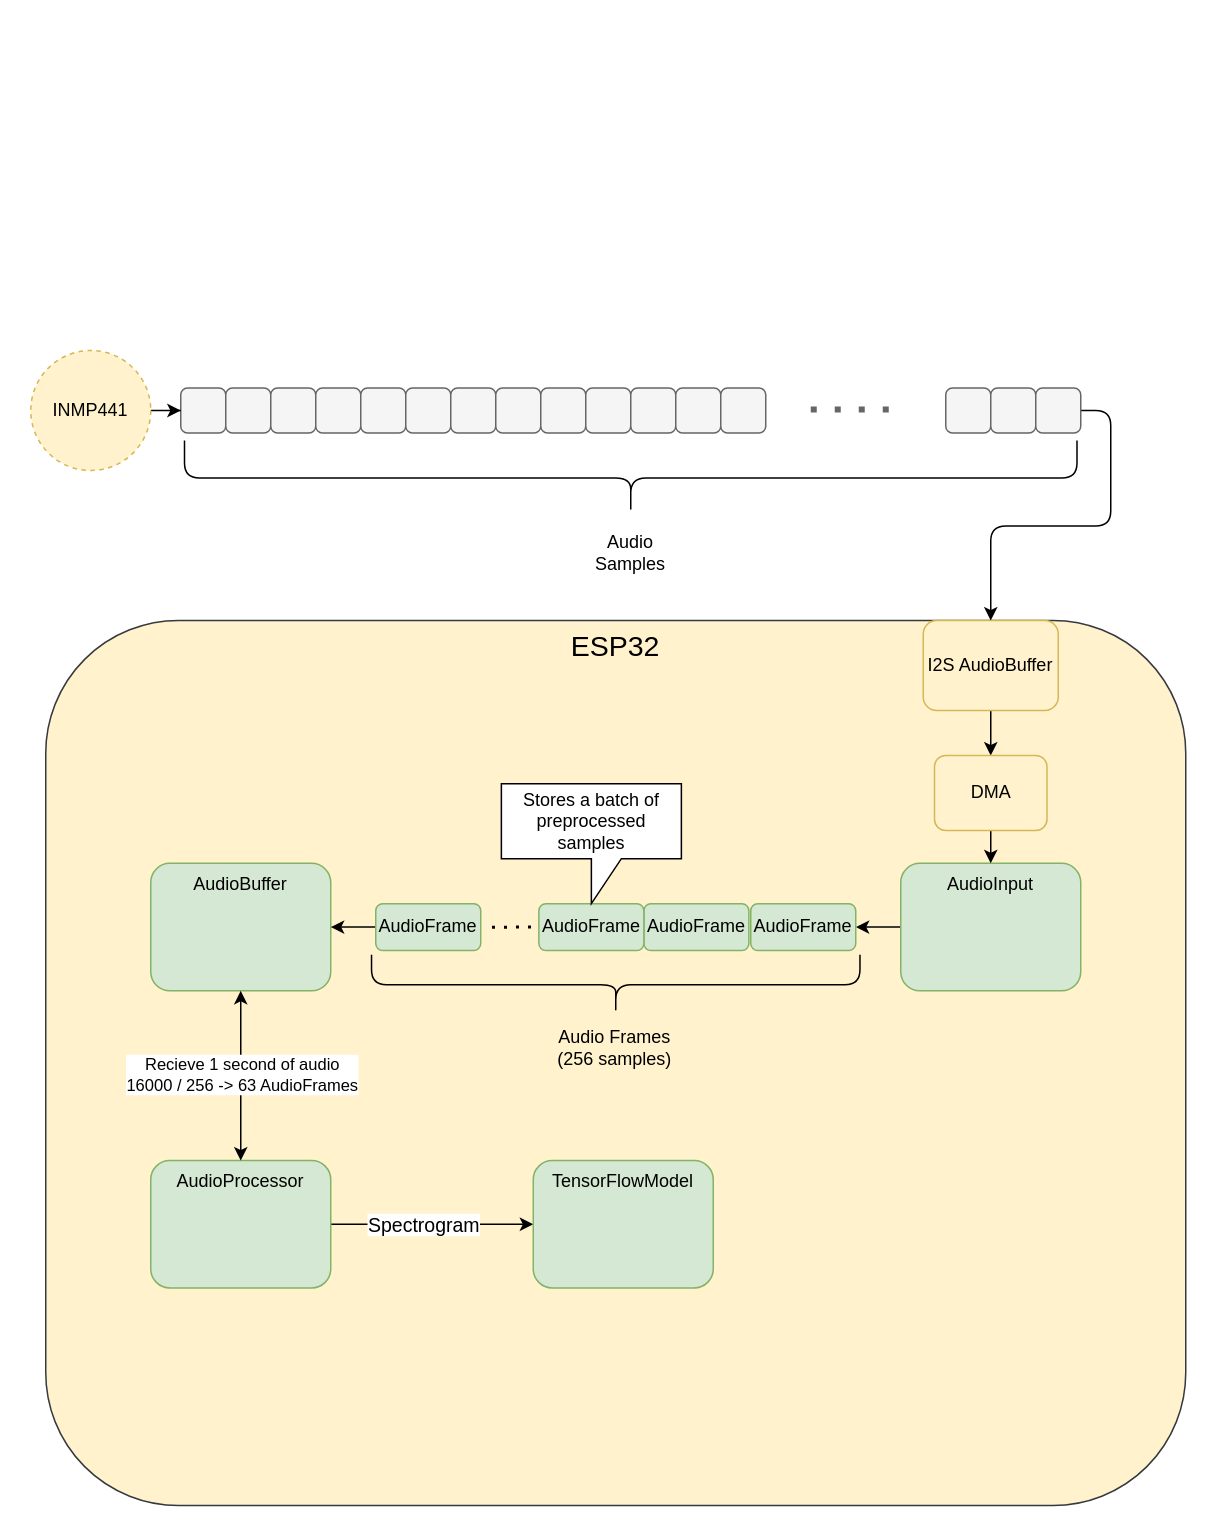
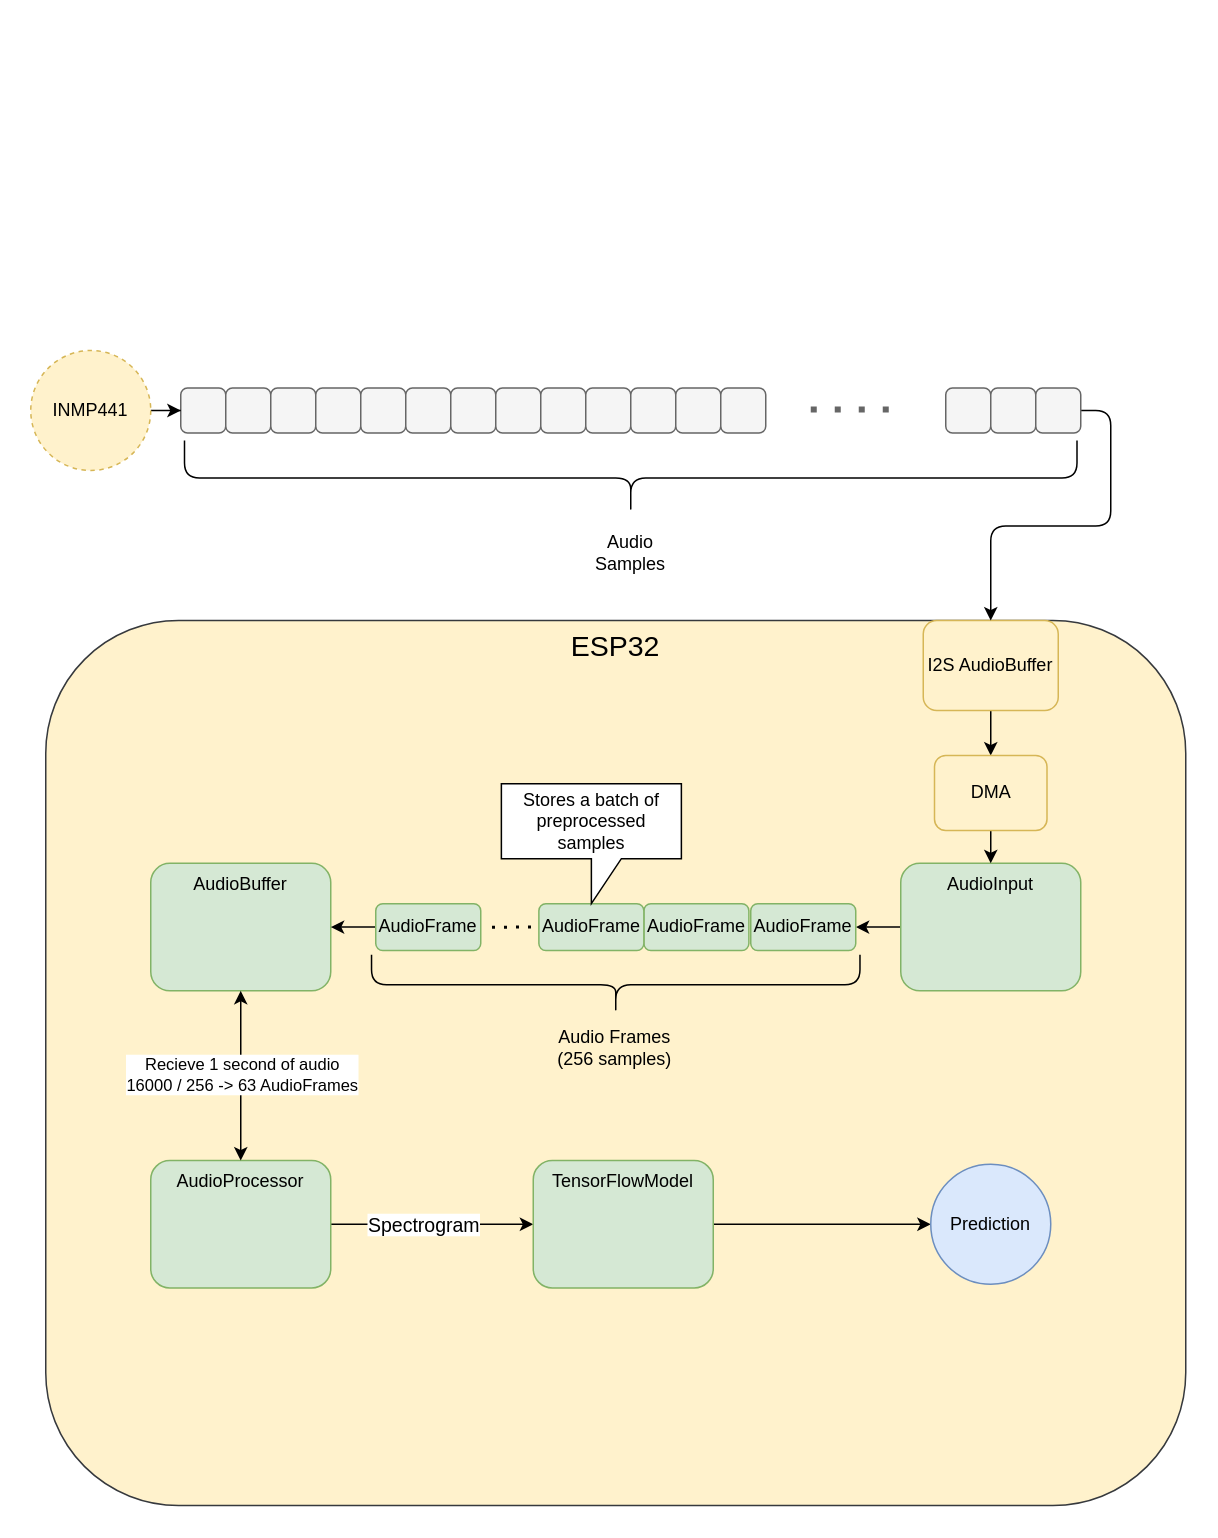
  <mxCell id="0" />
  <mxCell id="1" parent="0" />
  <mxCell id="2" value="" style="rounded=1;whiteSpace=wrap;html=1;fillColor=#f5f5f5;fontColor=#333333;strokeColor=#666666;" vertex="1" parent="1"><mxGeometry x="120" y="258" width="30" height="30" as="geometry" /></mxCell>
  <mxCell id="3" style="edgeStyle=orthogonalEdgeStyle;rounded=0;orthogonalLoop=1;jettySize=auto;html=1;exitX=1;exitY=0.5;exitDx=0;exitDy=0;" edge="1" parent="1" source="4" target="2"><mxGeometry relative="1" as="geometry" /></mxCell>
  <mxCell id="4" value="INMP441" style="ellipse;whiteSpace=wrap;html=1;aspect=fixed;fillColor=#fff2cc;strokeColor=#d6b656;dashed=1;" vertex="1" parent="1"><mxGeometry x="20" y="233" width="80" height="80" as="geometry" /></mxCell>
  <mxCell id="5" value="" style="shape=curlyBracket;whiteSpace=wrap;html=1;rounded=1;flipH=1;labelPosition=right;verticalLabelPosition=middle;align=left;verticalAlign=middle;rotation=90;" vertex="1" parent="1"><mxGeometry x="395" y="20.5" width="50" height="595" as="geometry" /></mxCell>
  <mxCell id="6" value="Audio Samples" style="text;html=1;strokeColor=none;fillColor=none;align=center;verticalAlign=middle;whiteSpace=wrap;rounded=0;" vertex="1" parent="1"><mxGeometry x="390" y="353" width="60" height="30" as="geometry" /></mxCell>
  <mxCell id="7" value="" style="endArrow=none;dashed=1;html=1;dashPattern=1 3;strokeWidth=4;rounded=0;fillColor=#f5f5f5;strokeColor=#666666;" edge="1" parent="1"><mxGeometry width="50" height="50" relative="1" as="geometry"><mxPoint x="540" y="272.41" as="sourcePoint" /><mxPoint x="600" y="272.41" as="targetPoint" /></mxGeometry></mxCell>
  <mxCell id="8" value="ESP32" style="rounded=1;whiteSpace=wrap;html=1;verticalAlign=top;fontSize=19;fillColor=#fff2cc;strokeColor=#36393d;" vertex="1" parent="1"><mxGeometry x="30" y="413" width="760" height="590" as="geometry" /></mxCell>
  <mxCell id="9" style="edgeStyle=orthogonalEdgeStyle;rounded=0;orthogonalLoop=1;jettySize=auto;html=1;entryX=1;entryY=0.5;entryDx=0;entryDy=0;" edge="1" parent="1" source="10" target="15"><mxGeometry relative="1" as="geometry" /></mxCell>
  <mxCell id="10" value="&lt;div&gt;AudioInput&lt;/div&gt;" style="rounded=1;whiteSpace=wrap;html=1;horizontal=1;verticalAlign=top;fillColor=#d5e8d4;strokeColor=#82b366;" vertex="1" parent="1"><mxGeometry x="600" y="574.88" width="120" height="85" as="geometry" /></mxCell>
  <mxCell id="11" style="edgeStyle=orthogonalEdgeStyle;rounded=0;orthogonalLoop=1;jettySize=auto;html=1;exitX=0.5;exitY=1;exitDx=0;exitDy=0;" edge="1" parent="1" source="12" target="14"><mxGeometry relative="1" as="geometry" /></mxCell>
  <mxCell id="12" value="I2S AudioBuffer" style="rounded=1;whiteSpace=wrap;html=1;fillColor=#fff2cc;strokeColor=#d6b656;" vertex="1" parent="1"><mxGeometry x="615" y="413" width="90" height="60" as="geometry" /></mxCell>
  <mxCell id="13" style="edgeStyle=orthogonalEdgeStyle;rounded=0;orthogonalLoop=1;jettySize=auto;html=1;" edge="1" parent="1" source="14" target="10"><mxGeometry relative="1" as="geometry" /></mxCell>
  <mxCell id="14" value="DMA" style="rounded=1;whiteSpace=wrap;html=1;fillColor=#fff2cc;strokeColor=#d6b656;" vertex="1" parent="1"><mxGeometry x="622.5" y="503" width="75" height="50" as="geometry" /></mxCell>
  <mxCell id="15" value="AudioFrame" style="rounded=1;whiteSpace=wrap;html=1;fillColor=#d5e8d4;strokeColor=#82b366;" vertex="1" parent="1"><mxGeometry x="500" y="601.75" width="70" height="31.25" as="geometry" /></mxCell>
  <mxCell id="16" value="" style="rounded=1;whiteSpace=wrap;html=1;fillColor=#f5f5f5;fontColor=#333333;strokeColor=#666666;" vertex="1" parent="1"><mxGeometry x="150" y="258" width="30" height="30" as="geometry" /></mxCell>
  <mxCell id="17" value="" style="rounded=1;whiteSpace=wrap;html=1;fillColor=#f5f5f5;fontColor=#333333;strokeColor=#666666;" vertex="1" parent="1"><mxGeometry x="180" y="258" width="30" height="30" as="geometry" /></mxCell>
  <mxCell id="18" value="" style="rounded=1;whiteSpace=wrap;html=1;fillColor=#f5f5f5;fontColor=#333333;strokeColor=#666666;" vertex="1" parent="1"><mxGeometry x="210" y="258" width="30" height="30" as="geometry" /></mxCell>
  <mxCell id="19" value="" style="rounded=1;whiteSpace=wrap;html=1;fillColor=#f5f5f5;fontColor=#333333;strokeColor=#666666;" vertex="1" parent="1"><mxGeometry x="240" y="258" width="30" height="30" as="geometry" /></mxCell>
  <mxCell id="20" value="" style="rounded=1;whiteSpace=wrap;html=1;fillColor=#f5f5f5;fontColor=#333333;strokeColor=#666666;" vertex="1" parent="1"><mxGeometry x="270" y="258" width="30" height="30" as="geometry" /></mxCell>
  <mxCell id="21" value="" style="rounded=1;whiteSpace=wrap;html=1;fillColor=#f5f5f5;fontColor=#333333;strokeColor=#666666;" vertex="1" parent="1"><mxGeometry x="300" y="258" width="30" height="30" as="geometry" /></mxCell>
  <mxCell id="22" value="" style="rounded=1;whiteSpace=wrap;html=1;fillColor=#f5f5f5;fontColor=#333333;strokeColor=#666666;" vertex="1" parent="1"><mxGeometry x="330" y="258" width="30" height="30" as="geometry" /></mxCell>
  <mxCell id="23" value="" style="rounded=1;whiteSpace=wrap;html=1;fillColor=#f5f5f5;fontColor=#333333;strokeColor=#666666;" vertex="1" parent="1"><mxGeometry x="360" y="258" width="30" height="30" as="geometry" /></mxCell>
  <mxCell id="24" value="" style="rounded=1;whiteSpace=wrap;html=1;fillColor=#f5f5f5;fontColor=#333333;strokeColor=#666666;" vertex="1" parent="1"><mxGeometry x="390" y="258" width="30" height="30" as="geometry" /></mxCell>
  <mxCell id="25" value="" style="rounded=1;whiteSpace=wrap;html=1;fillColor=#f5f5f5;fontColor=#333333;strokeColor=#666666;" vertex="1" parent="1"><mxGeometry x="420" y="258" width="30" height="30" as="geometry" /></mxCell>
  <mxCell id="26" value="" style="rounded=1;whiteSpace=wrap;html=1;fillColor=#f5f5f5;fontColor=#333333;strokeColor=#666666;" vertex="1" parent="1"><mxGeometry x="450" y="258" width="30" height="30" as="geometry" /></mxCell>
  <mxCell id="27" value="" style="rounded=1;whiteSpace=wrap;html=1;fillColor=#f5f5f5;fontColor=#333333;strokeColor=#666666;" vertex="1" parent="1"><mxGeometry x="480" y="258" width="30" height="30" as="geometry" /></mxCell>
  <mxCell id="28" value="" style="rounded=1;whiteSpace=wrap;html=1;fillColor=#f5f5f5;fontColor=#333333;strokeColor=#666666;" vertex="1" parent="1"><mxGeometry x="630" y="258" width="30" height="30" as="geometry" /></mxCell>
  <mxCell id="29" value="" style="rounded=1;whiteSpace=wrap;html=1;fillColor=#f5f5f5;fontColor=#333333;strokeColor=#666666;" vertex="1" parent="1"><mxGeometry x="660" y="258" width="30" height="30" as="geometry" /></mxCell>
  <mxCell id="30" style="edgeStyle=orthogonalEdgeStyle;rounded=1;orthogonalLoop=1;jettySize=auto;html=1;curved=0;" edge="1" parent="1" source="31" target="12"><mxGeometry relative="1" as="geometry"><Array as="points"><mxPoint x="740" y="273" /><mxPoint x="740" y="350" /><mxPoint x="660" y="350" /></Array></mxGeometry></mxCell>
  <mxCell id="31" value="" style="rounded=1;whiteSpace=wrap;html=1;fillColor=#f5f5f5;fontColor=#333333;strokeColor=#666666;" vertex="1" parent="1"><mxGeometry x="690" y="258" width="30" height="30" as="geometry" /></mxCell>
  <mxCell id="32" value="" style="shape=curlyBracket;whiteSpace=wrap;html=1;rounded=1;flipH=1;labelPosition=right;verticalLabelPosition=middle;align=left;verticalAlign=middle;rotation=90;" vertex="1" parent="1"><mxGeometry x="390" y="493" width="40" height="325.63" as="geometry" /></mxCell>
  <mxCell id="33" value="&lt;div&gt;Audio Frames&lt;/div&gt;&lt;div&gt;(256 samples)&lt;br&gt;&lt;/div&gt;" style="text;html=1;strokeColor=none;fillColor=none;align=center;verticalAlign=middle;whiteSpace=wrap;rounded=0;" vertex="1" parent="1"><mxGeometry x="368.75" y="683" width="81.25" height="30" as="geometry" /></mxCell>
  <mxCell id="34" value="AudioBuffer" style="rounded=1;whiteSpace=wrap;html=1;horizontal=1;verticalAlign=top;fillColor=#d5e8d4;strokeColor=#82b366;" vertex="1" parent="1"><mxGeometry x="100" y="574.87" width="120" height="85" as="geometry" /></mxCell>
  <mxCell id="35" value="AudioFrame" style="rounded=1;whiteSpace=wrap;html=1;fillColor=#d5e8d4;strokeColor=#82b366;" vertex="1" parent="1"><mxGeometry x="428.75" y="601.75" width="70" height="31.25" as="geometry" /></mxCell>
  <mxCell id="36" value="AudioFrame" style="rounded=1;whiteSpace=wrap;html=1;fillColor=#d5e8d4;strokeColor=#82b366;" vertex="1" parent="1"><mxGeometry x="358.75" y="601.75" width="70" height="31.25" as="geometry" /></mxCell>
  <mxCell id="37" style="edgeStyle=orthogonalEdgeStyle;rounded=0;orthogonalLoop=1;jettySize=auto;html=1;exitX=0;exitY=0.5;exitDx=0;exitDy=0;entryX=1;entryY=0.5;entryDx=0;entryDy=0;" edge="1" parent="1" source="38" target="34"><mxGeometry relative="1" as="geometry" /></mxCell>
  <mxCell id="38" value="AudioFrame" style="rounded=1;whiteSpace=wrap;html=1;fillColor=#d5e8d4;strokeColor=#82b366;" vertex="1" parent="1"><mxGeometry x="250" y="601.75" width="70" height="31.25" as="geometry" /></mxCell>
  <mxCell id="39" value="Stores a batch of preprocessed samples" style="shape=callout;whiteSpace=wrap;html=1;perimeter=calloutPerimeter;" vertex="1" parent="1"><mxGeometry x="333.75" y="521.75" width="120" height="80" as="geometry" /></mxCell>
  <mxCell id="40" style="edgeStyle=orthogonalEdgeStyle;rounded=0;orthogonalLoop=1;jettySize=auto;html=1;entryX=0;entryY=0.5;entryDx=0;entryDy=0;" edge="1" parent="1" source="42" target="47"><mxGeometry relative="1" as="geometry" /></mxCell>
  <mxCell id="41" value="Spectrogram" style="edgeLabel;html=1;align=center;verticalAlign=middle;resizable=0;points=[];fontSize=13;" vertex="1" connectable="0" parent="40"><mxGeometry x="-0.094" relative="1" as="geometry"><mxPoint as="offset" /></mxGeometry></mxCell>
  <mxCell id="42" value="AudioProcessor" style="rounded=1;whiteSpace=wrap;html=1;horizontal=1;verticalAlign=top;fillColor=#d5e8d4;strokeColor=#82b366;" vertex="1" parent="1"><mxGeometry x="100" y="773" width="120" height="85" as="geometry" /></mxCell>
  <mxCell id="43" value="" style="endArrow=classic;startArrow=classic;html=1;rounded=0;entryX=0.5;entryY=1;entryDx=0;entryDy=0;exitX=0.5;exitY=0;exitDx=0;exitDy=0;" edge="1" parent="1" source="42" target="34"><mxGeometry width="50" height="50" relative="1" as="geometry"><mxPoint x="150" y="773" as="sourcePoint" /><mxPoint x="200" y="723" as="targetPoint" /></mxGeometry></mxCell>
  <mxCell id="44" value="&lt;div&gt;Recieve 1 second of audio&lt;/div&gt;16000 / 256 -&amp;gt; 63 AudioFrames" style="edgeLabel;html=1;align=center;verticalAlign=middle;resizable=0;points=[];" vertex="1" connectable="0" parent="43"><mxGeometry x="0.027" relative="1" as="geometry"><mxPoint as="offset" /></mxGeometry></mxCell>
  <mxCell id="45" value="" style="endArrow=none;dashed=1;html=1;dashPattern=1 3;strokeWidth=2;rounded=0;fontSize=9;" edge="1" parent="1"><mxGeometry width="50" height="50" relative="1" as="geometry"><mxPoint x="327.5" y="617.54" as="sourcePoint" /><mxPoint x="358.75" y="617.23" as="targetPoint" /></mxGeometry></mxCell>
+ <mxCell id="46" style="edgeStyle=orthogonalEdgeStyle;rounded=0;orthogonalLoop=1;jettySize=auto;html=1;entryX=0;entryY=0.5;entryDx=0;entryDy=0;" edge="1" parent="1" source="47" target="48"><mxGeometry relative="1" as="geometry" /></mxCell>
  <mxCell id="47" value="TensorFlowModel" style="rounded=1;whiteSpace=wrap;html=1;horizontal=1;verticalAlign=top;fillColor=#d5e8d4;strokeColor=#82b366;" vertex="1" parent="1"><mxGeometry x="355" y="773" width="120" height="85" as="geometry" /></mxCell>
+ <mxCell id="48" value="Prediction" style="ellipse;whiteSpace=wrap;html=1;aspect=fixed;fillColor=#dae8fc;strokeColor=#6c8ebf;" vertex="1" parent="1"><mxGeometry x="620" y="775.5" width="80" height="80" as="geometry" /></mxCell>
